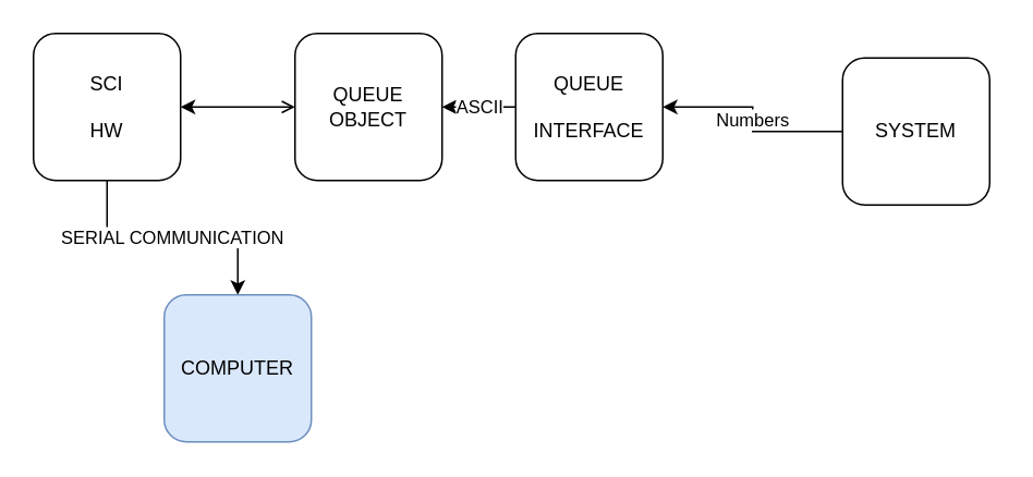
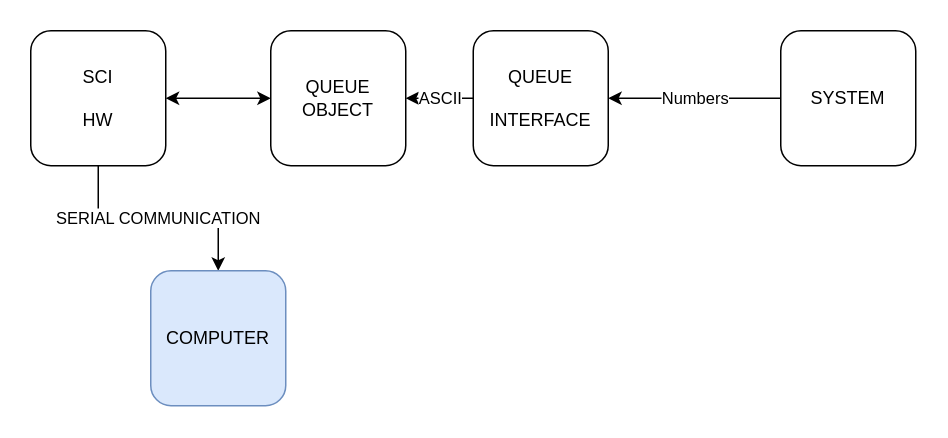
  <mxCell id="0" />
  <mxCell id="1" parent="0" />
- <mxCell id="2" value="" style="edgeStyle=orthogonalEdgeStyle;rounded=0;orthogonalLoop=1;jettySize=auto;html=1;startArrow=classic;startFill=1;endArrow=open;" edge="1" parent="1" source="4" target="7"><mxGeometry relative="1" as="geometry" /></mxCell>
+ <mxCell id="2" value="" style="edgeStyle=orthogonalEdgeStyle;rounded=0;orthogonalLoop=1;jettySize=auto;html=1;startArrow=classic;startFill=1;" edge="1" parent="1" source="4" target="7"><mxGeometry relative="1" as="geometry" /></mxCell>
  <mxCell id="3" value="SERIAL COMMUNICATION&lt;br&gt;" style="edgeStyle=orthogonalEdgeStyle;rounded=0;orthogonalLoop=1;jettySize=auto;html=1;startArrow=none;startFill=0;endArrow=classic;endFill=1;" edge="1" parent="1" source="4" target="5"><mxGeometry relative="1" as="geometry" /></mxCell>
  <mxCell id="4" value="SCI&lt;br&gt;&lt;br&gt;HW&lt;br&gt;" style="rounded=1;whiteSpace=wrap;html=1;" vertex="1" parent="1"><mxGeometry x="20" y="20" width="90" height="90" as="geometry" /></mxCell>
  <mxCell id="5" value="COMPUTER&lt;br&gt;" style="rounded=1;whiteSpace=wrap;html=1;fillColor=#dae8fc;strokeColor=#6c8ebf;" vertex="1" parent="1"><mxGeometry x="100" y="180" width="90" height="90" as="geometry" /></mxCell>
  <mxCell id="6" value="ASCII" style="edgeStyle=orthogonalEdgeStyle;rounded=0;orthogonalLoop=1;jettySize=auto;html=1;startArrow=classic;startFill=1;endArrow=none;endFill=0;" edge="1" parent="1" source="7" target="9"><mxGeometry relative="1" as="geometry" /></mxCell>
  <mxCell id="7" value="QUEUE&lt;br&gt;OBJECT&lt;br&gt;" style="rounded=1;whiteSpace=wrap;html=1;" vertex="1" parent="1"><mxGeometry x="180" y="20" width="90" height="90" as="geometry" /></mxCell>
  <mxCell id="8" value="Numbers" style="edgeStyle=orthogonalEdgeStyle;rounded=0;orthogonalLoop=1;jettySize=auto;html=1;startArrow=classic;startFill=1;endArrow=none;endFill=0;" edge="1" parent="1" source="9" target="10"><mxGeometry relative="1" as="geometry" /></mxCell>
  <mxCell id="9" value="QUEUE&lt;br&gt;&lt;br&gt;INTERFACE&lt;br&gt;" style="rounded=1;whiteSpace=wrap;html=1;" vertex="1" parent="1"><mxGeometry x="315" y="20" width="90" height="90" as="geometry" /></mxCell>
- <mxCell id="10" value="SYSTEM" style="rounded=1;whiteSpace=wrap;html=1;" vertex="1" parent="1"><mxGeometry x="515" y="35" width="90" height="90" as="geometry" /></mxCell>
+ <mxCell id="10" value="SYSTEM" style="rounded=1;whiteSpace=wrap;html=1;" vertex="1" parent="1"><mxGeometry x="520" y="20" width="90" height="90" as="geometry" /></mxCell>
